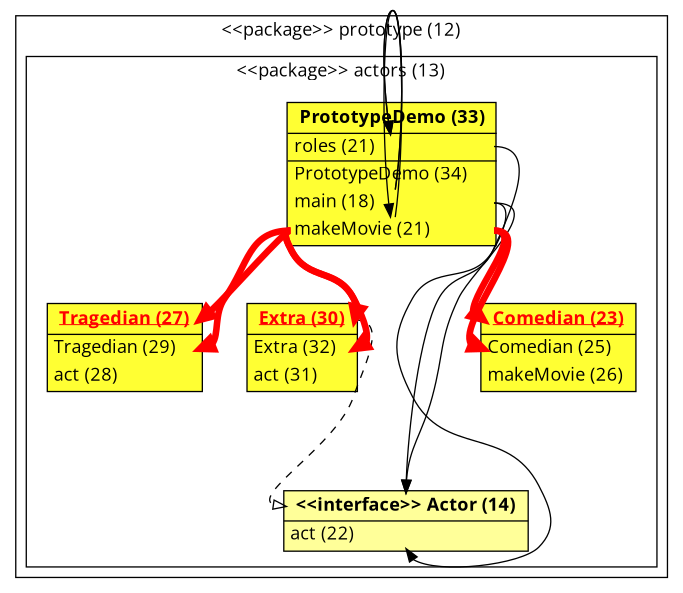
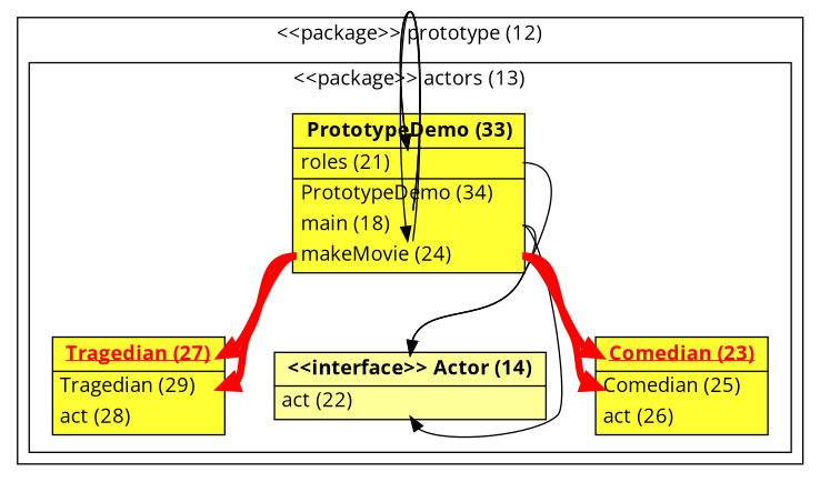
  digraph {
    compound=true
    fontname="Open Sans"
    rankdir=TB
    ranksep=equally
    node [fontname="Open Sans" shape=none]
    edge [arrowhead=normal color=black fontname="Open Sans" headport=14 penwidth=1 style=bold tailport=24]
    n1 [label=<<TABLE BGCOLOR="#FFFF33"> <TR> <TD PORT="27" BORDER="0"> <B><FONT COLOR="red"><U>Tragedian (27)</U></FONT> </B></TD></TR> <HR/> <TR><TD PORT="29" ALIGN="LEFT" BORDER="0">Tragedian (29)</TD></TR> <TR><TD PORT="28" ALIGN="LEFT" BORDER="0">act (28)</TD></TR> </TABLE>>]
-   n2 [label=<<TABLE BGCOLOR="#FFFF33"> <TR> <TD PORT="30" BORDER="0"> <B><FONT COLOR="red"><U>Extra (30)</U></FONT> </B></TD></TR> <HR/> <TR><TD PORT="32" ALIGN="LEFT" BORDER="0">Extra (32)</TD></TR> <TR><TD PORT="31" ALIGN="LEFT" BORDER="0">act (31)</TD></TR> </TABLE>>]
-   n3 [label=<<TABLE BGCOLOR="#FFFF33"> <TR> <TD PORT="33" BORDER="0"> <B>PrototypeDemo (33) </B></TD></TR> <HR/> <TR><TD PORT="21" ALIGN="LEFT" BORDER="0">roles (21)</TD></TR> <HR/> <TR><TD PORT="34" ALIGN="LEFT" BORDER="0">PrototypeDemo (34)</TD></TR> <TR><TD PORT="18" ALIGN="LEFT" BORDER="0">main (18)</TD></TR> <TR><TD PORT="24" ALIGN="LEFT" BORDER="0">makeMovie (21)</TD></TR> </TABLE>>]
+   n3 [label=<<TABLE BGCOLOR="#FFFF33"> <TR> <TD PORT="33" BORDER="0"> <B>PrototypeDemo (33) </B></TD></TR> <HR/> <TR><TD PORT="21" ALIGN="LEFT" BORDER="0">roles (21)</TD></TR> <HR/> <TR><TD PORT="34" ALIGN="LEFT" BORDER="0">PrototypeDemo (34)</TD></TR> <TR><TD PORT="18" ALIGN="LEFT" BORDER="0">main (18)</TD></TR> <TR><TD PORT="24" ALIGN="LEFT" BORDER="0">makeMovie (24)</TD></TR> </TABLE>>]
    n4 [label=<<TABLE BGCOLOR="#FFFF99"> <TR> <TD PORT="14" BORDER="0"> <B>&lt;&lt;interface&gt;&gt; Actor (14) </B></TD></TR> <HR/> <TR><TD PORT="22" ALIGN="LEFT" BORDER="0">act (22)</TD></TR> </TABLE>>]
-   n5 [label=<<TABLE BGCOLOR="#FFFF33"> <TR> <TD PORT="23" BORDER="0"> <B><FONT COLOR="red"><U>Comedian (23)</U></FONT> </B></TD></TR> <HR/> <TR><TD PORT="25" ALIGN="LEFT" BORDER="0">Comedian (25)</TD></TR> <TR><TD PORT="26" ALIGN="LEFT" BORDER="0">makeMovie (26)</TD></TR> </TABLE>>]
+   n5 [label=<<TABLE BGCOLOR="#FFFF33"> <TR> <TD PORT="23" BORDER="0"> <B><FONT COLOR="red"><U>Comedian (23)</U></FONT> </B></TD></TR> <HR/> <TR><TD PORT="25" ALIGN="LEFT" BORDER="0">Comedian (25)</TD></TR> <TR><TD PORT="26" ALIGN="LEFT" BORDER="0">act (26)</TD></TR> </TABLE>>]
    subgraph cluster_1 {
      color=black
      label="&lt;&lt;package&gt;&gt; prototype (12)"
      subgraph cluster_2 {
        color=black
        label="&lt;&lt;package&gt;&gt; actors (13)"
        n1
-       n2
        n3
        n4
        n5
      }
    }
-   n2 -> n4 [arrowhead=empty style=dashed tailport=30]
    n3 -> n1 [color=red headport=29 penwidth=5]
    n3 -> n1 [color=red headport=27 penwidth=5]
-   n3 -> n2 [color=red headport=32 penwidth=5]
-   n3 -> n2 [color=red headport=30 penwidth=5]
    n3 -> n3 [headport=24 tailport=18]
    n3 -> n3 [headport=21]
    n3 -> n3 [headport=21 tailport=18]
    n3 -> n4 [headport=22 tailport=18]
    n3 -> n4 [tailport=21]
    n3 -> n4 [tailport=18]
    n3 -> n5 [color=red headport=25 penwidth=5]
    n3 -> n5 [color=red headport=23 penwidth=5]
  }
